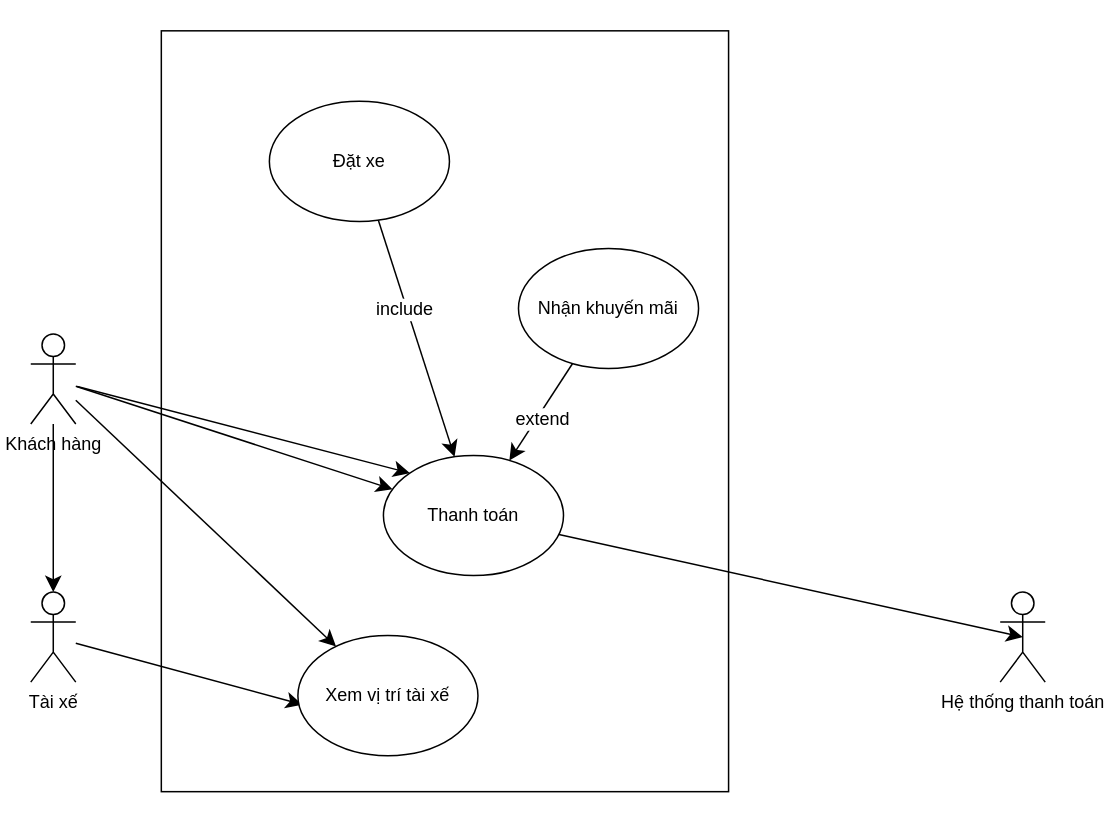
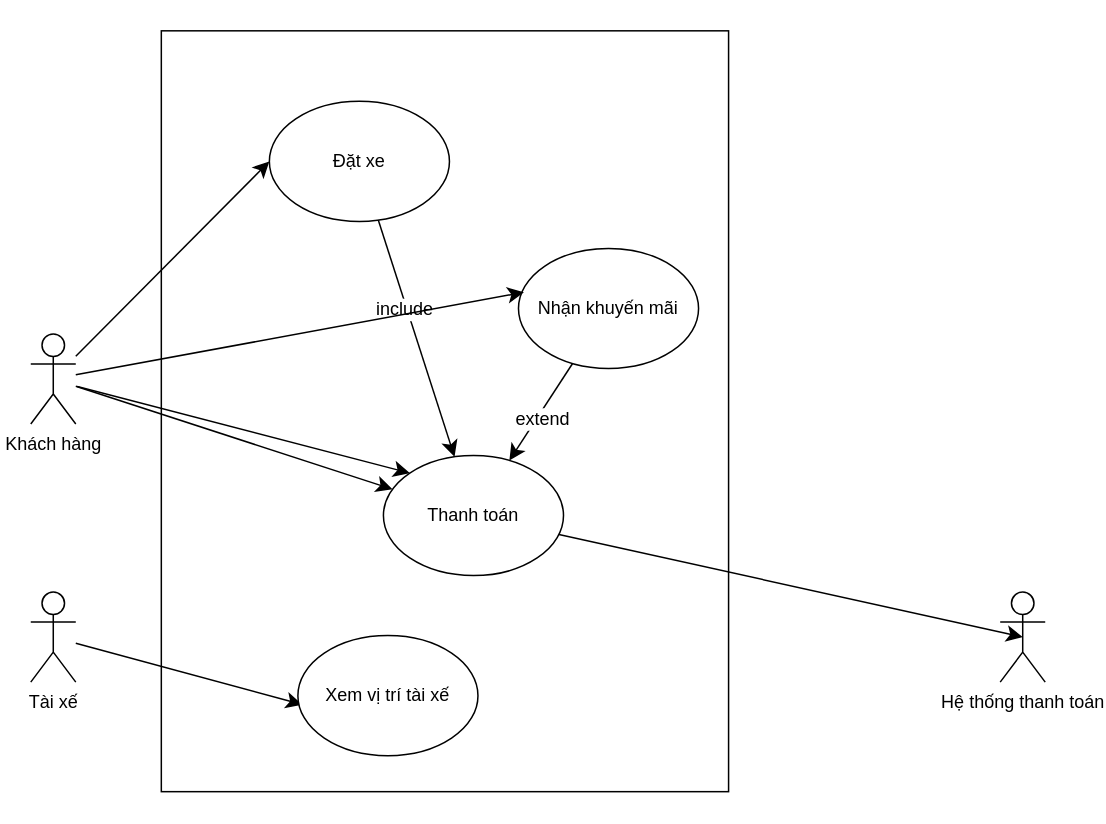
  <mxCell id="0" />
  <mxCell id="1" parent="0" />
  <mxCell id="2" value="" style="rounded=0;whiteSpace=wrap;html=1;" vertex="1" parent="1"><mxGeometry x="107" y="20" width="378" height="507" as="geometry" /></mxCell>
- <mxCell id="3" style="edgeStyle=none;curved=1;rounded=0;orthogonalLoop=1;jettySize=auto;html=1;fontSize=12;startSize=8;endSize=8;" edge="1" parent="1" source="4" target="6"><mxGeometry relative="1" as="geometry"><mxPoint x="180.8" y="179" as="targetPoint" /></mxGeometry></mxCell>
+ <mxCell id="3" style="edgeStyle=none;curved=1;rounded=0;orthogonalLoop=1;jettySize=auto;html=1;fontSize=12;startSize=8;endSize=8;entryX=0;entryY=0.5;entryDx=0;entryDy=0;" edge="1" parent="1" source="4" target="9"><mxGeometry relative="1" as="geometry"><mxPoint x="180.8" y="179" as="targetPoint" /></mxGeometry></mxCell>
  <mxCell id="4" value="Khách hàng&lt;div&gt;&lt;br&gt;&lt;/div&gt;" style="shape=umlActor;verticalLabelPosition=bottom;verticalAlign=top;html=1;outlineConnect=0;" vertex="1" parent="1"><mxGeometry x="20" y="222" width="30" height="60" as="geometry" /></mxCell>
  <mxCell id="5" style="edgeStyle=none;curved=1;rounded=0;orthogonalLoop=1;jettySize=auto;html=1;fontSize=12;startSize=8;endSize=8;" edge="1" parent="1" source="6"><mxGeometry relative="1" as="geometry"><mxPoint x="201" y="469" as="targetPoint" /></mxGeometry></mxCell>
  <mxCell id="6" value="Tài xế" style="shape=umlActor;verticalLabelPosition=bottom;verticalAlign=top;html=1;outlineConnect=0;" vertex="1" parent="1"><mxGeometry x="20" y="394" width="30" height="60" as="geometry" /></mxCell>
  <mxCell id="7" style="edgeStyle=none;curved=1;rounded=0;orthogonalLoop=1;jettySize=auto;html=1;fontSize=12;startSize=8;endSize=8;" edge="1" parent="1" source="9" target="14"><mxGeometry relative="1" as="geometry" /></mxCell>
  <mxCell id="8" value="include" style="edgeLabel;html=1;align=center;verticalAlign=middle;resizable=0;points=[];fontSize=12;" vertex="1" connectable="0" parent="7"><mxGeometry x="-0.237" y="-2" relative="1" as="geometry"><mxPoint y="-1" as="offset" /></mxGeometry></mxCell>
  <mxCell id="9" value="Đặt xe" style="ellipse;whiteSpace=wrap;html=1;" vertex="1" parent="1"><mxGeometry x="179" y="67" width="120" height="80" as="geometry" /></mxCell>
  <mxCell id="10" value="Xem vị trí tài xế" style="ellipse;whiteSpace=wrap;html=1;" vertex="1" parent="1"><mxGeometry x="198" y="423" width="120" height="80" as="geometry" /></mxCell>
  <mxCell id="11" style="edgeStyle=none;curved=1;rounded=0;orthogonalLoop=1;jettySize=auto;html=1;fontSize=12;startSize=8;endSize=8;" edge="1" parent="1" source="13" target="14"><mxGeometry relative="1" as="geometry" /></mxCell>
  <mxCell id="12" value="extend" style="edgeLabel;html=1;align=center;verticalAlign=middle;resizable=0;points=[];fontSize=12;" vertex="1" connectable="0" parent="11"><mxGeometry x="0.078" y="3" relative="1" as="geometry"><mxPoint as="offset" /></mxGeometry></mxCell>
  <mxCell id="13" value="Nhận khuyến mãi" style="ellipse;whiteSpace=wrap;html=1;" vertex="1" parent="1"><mxGeometry x="345" y="165" width="120" height="80" as="geometry" /></mxCell>
  <mxCell id="14" value="Thanh toán" style="ellipse;whiteSpace=wrap;html=1;" vertex="1" parent="1"><mxGeometry x="255" y="303" width="120" height="80" as="geometry" /></mxCell>
  <mxCell id="15" value="Hệ thống thanh toán" style="shape=umlActor;verticalLabelPosition=bottom;verticalAlign=top;html=1;outlineConnect=0;" vertex="1" parent="1"><mxGeometry x="666" y="394" width="30" height="60" as="geometry" /></mxCell>
  <mxCell id="16" style="edgeStyle=none;curved=1;rounded=0;orthogonalLoop=1;jettySize=auto;html=1;fontSize=12;startSize=8;endSize=8;" edge="1" parent="1" source="4" target="14"><mxGeometry relative="1" as="geometry" /></mxCell>
  <mxCell id="17" style="edgeStyle=none;curved=1;rounded=0;orthogonalLoop=1;jettySize=auto;html=1;entryX=0.5;entryY=0.5;entryDx=0;entryDy=0;entryPerimeter=0;fontSize=12;startSize=8;endSize=8;" edge="1" parent="1" source="14" target="15"><mxGeometry relative="1" as="geometry" /></mxCell>
- <mxCell id="18" style="edgeStyle=none;curved=1;rounded=0;orthogonalLoop=1;jettySize=auto;html=1;fontSize=12;startSize=8;endSize=8;" edge="1" parent="1" source="4" target="10"><mxGeometry relative="1" as="geometry" /></mxCell>
+ <mxCell id="18" style="edgeStyle=none;curved=1;rounded=0;orthogonalLoop=1;jettySize=auto;html=1;entryX=0.03;entryY=0.365;entryDx=0;entryDy=0;entryPerimeter=0;fontSize=12;startSize=8;endSize=8;" edge="1" parent="1" source="4" target="13"><mxGeometry relative="1" as="geometry" /></mxCell>
  <mxCell id="19" value="" style="endArrow=classic;html=1;rounded=0;fontSize=12;startSize=8;endSize=8;curved=1;entryX=0;entryY=0;entryDx=0;entryDy=0;" edge="1" parent="1" target="14"><mxGeometry width="50" height="50" relative="1" as="geometry"><mxPoint x="51" y="257" as="sourcePoint" /><mxPoint x="272" y="292" as="targetPoint" /></mxGeometry></mxCell>
